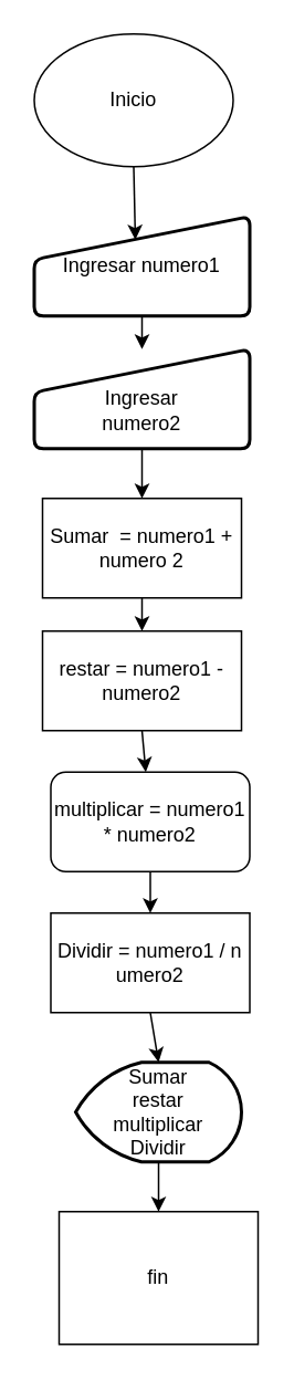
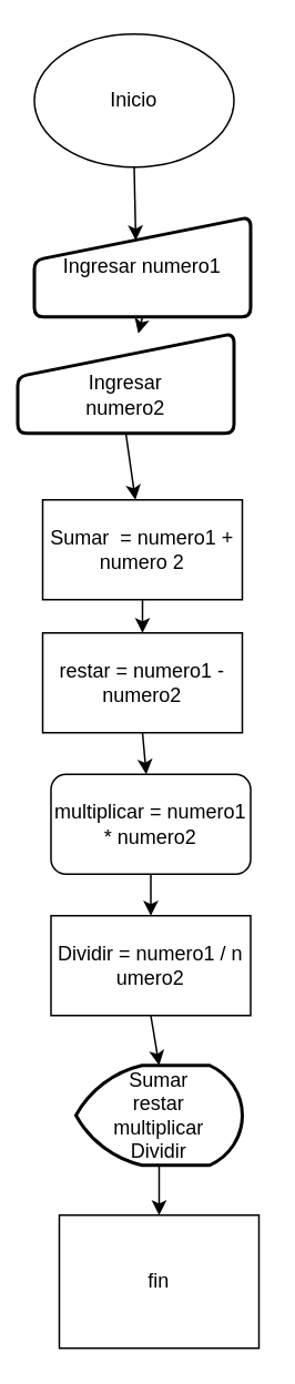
  <mxCell id="0" />
  <mxCell id="1" parent="0" />
  <mxCell id="2" style="edgeStyle=none;rounded=0;orthogonalLoop=1;jettySize=auto;html=1;entryX=0.469;entryY=0.233;entryDx=0;entryDy=0;entryPerimeter=0;" edge="1" parent="1" source="3" target="5"><mxGeometry relative="1" as="geometry" /></mxCell>
  <mxCell id="3" value="Inicio" style="ellipse;whiteSpace=wrap;html=1;" vertex="1" parent="1"><mxGeometry x="20" y="20" width="120" height="80" as="geometry" /></mxCell>
  <mxCell id="4" style="edgeStyle=none;rounded=0;orthogonalLoop=1;jettySize=auto;html=1;exitX=0.5;exitY=1;exitDx=0;exitDy=0;" edge="1" parent="1" source="5" target="7"><mxGeometry relative="1" as="geometry" /></mxCell>
  <mxCell id="5" value="Ingresar numero1" style="html=1;strokeWidth=2;shape=manualInput;whiteSpace=wrap;rounded=1;size=26;arcSize=11;" vertex="1" parent="1"><mxGeometry x="20" y="130" width="130" height="60" as="geometry" /></mxCell>
  <mxCell id="6" style="edgeStyle=none;rounded=0;orthogonalLoop=1;jettySize=auto;html=1;exitX=0.5;exitY=1;exitDx=0;exitDy=0;" edge="1" parent="1" source="7" target="9"><mxGeometry relative="1" as="geometry" /></mxCell>
- <mxCell id="7" value="&lt;br&gt;Ingresar&lt;br&gt;numero2" style="html=1;strokeWidth=2;shape=manualInput;whiteSpace=wrap;rounded=1;size=26;arcSize=11;" vertex="1" parent="1"><mxGeometry x="20" y="210" width="130" height="60" as="geometry" /></mxCell>
+ <mxCell id="7" value="&lt;br&gt;Ingresar&lt;br&gt;numero2" style="html=1;strokeWidth=2;shape=manualInput;whiteSpace=wrap;rounded=1;size=26;arcSize=11;" vertex="1" parent="1"><mxGeometry x="10" y="200" width="130" height="60" as="geometry" /></mxCell>
  <mxCell id="8" style="edgeStyle=none;rounded=0;orthogonalLoop=1;jettySize=auto;html=1;exitX=0.5;exitY=1;exitDx=0;exitDy=0;entryX=0.5;entryY=0;entryDx=0;entryDy=0;" edge="1" parent="1" source="9" target="11"><mxGeometry relative="1" as="geometry" /></mxCell>
  <mxCell id="9" value="Sumar&amp;nbsp; = numero1 + numero 2" style="rounded=0;whiteSpace=wrap;html=1;" vertex="1" parent="1"><mxGeometry x="25" y="300" width="120" height="60" as="geometry" /></mxCell>
  <mxCell id="10" style="edgeStyle=none;rounded=0;orthogonalLoop=1;jettySize=auto;html=1;exitX=0.5;exitY=1;exitDx=0;exitDy=0;" edge="1" parent="1" source="11" target="13"><mxGeometry relative="1" as="geometry" /></mxCell>
  <mxCell id="11" value="restar = numero1 - numero2" style="rounded=0;whiteSpace=wrap;html=1;" vertex="1" parent="1"><mxGeometry x="25" y="380" width="120" height="60" as="geometry" /></mxCell>
  <mxCell id="12" style="edgeStyle=none;rounded=0;orthogonalLoop=1;jettySize=auto;html=1;exitX=0.5;exitY=1;exitDx=0;exitDy=0;entryX=0.5;entryY=0;entryDx=0;entryDy=0;" edge="1" parent="1" source="13" target="15"><mxGeometry relative="1" as="geometry" /></mxCell>
  <mxCell id="13" value="multiplicar = numero1 * numero2" style="whiteSpace=wrap;html=1;rounded=1;" vertex="1" parent="1"><mxGeometry x="30" y="465" width="120" height="60" as="geometry" /></mxCell>
  <mxCell id="14" style="edgeStyle=none;rounded=0;orthogonalLoop=1;jettySize=auto;html=1;exitX=0.5;exitY=1;exitDx=0;exitDy=0;entryX=0.5;entryY=0;entryDx=0;entryDy=0;entryPerimeter=0;" edge="1" parent="1" source="15" target="17"><mxGeometry relative="1" as="geometry" /></mxCell>
  <mxCell id="15" value="Dividir = numero1 / n umero2" style="rounded=0;whiteSpace=wrap;html=1;" vertex="1" parent="1"><mxGeometry x="30" y="550" width="120" height="60" as="geometry" /></mxCell>
  <mxCell id="16" style="edgeStyle=none;rounded=0;orthogonalLoop=1;jettySize=auto;html=1;exitX=0.5;exitY=1;exitDx=0;exitDy=0;exitPerimeter=0;" edge="1" parent="1" source="17" target="18"><mxGeometry relative="1" as="geometry" /></mxCell>
  <mxCell id="17" value="Sumar&lt;br&gt;restar&lt;br&gt;multiplicar&lt;br&gt;Dividir" style="strokeWidth=2;html=1;shape=mxgraph.flowchart.display;whiteSpace=wrap;" vertex="1" parent="1"><mxGeometry x="45" y="640" width="100" height="60" as="geometry" /></mxCell>
  <mxCell id="18" value="fin" style="whiteSpace=wrap;html=1;rounded=0;" vertex="1" parent="1"><mxGeometry x="35" y="730" width="120" height="80" as="geometry" /></mxCell>
